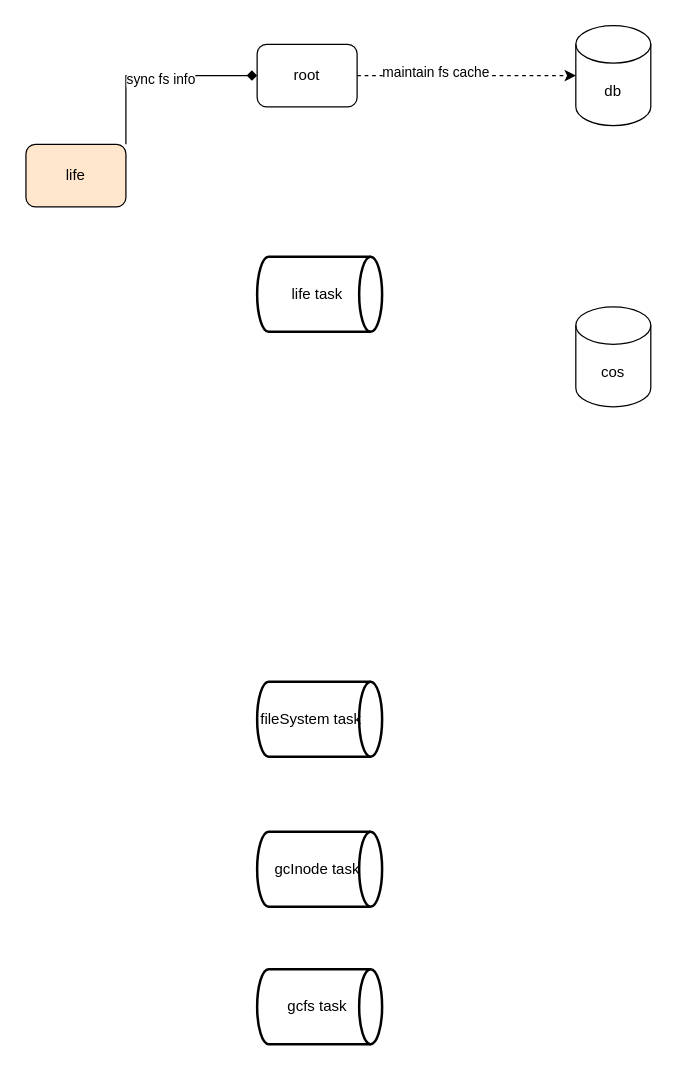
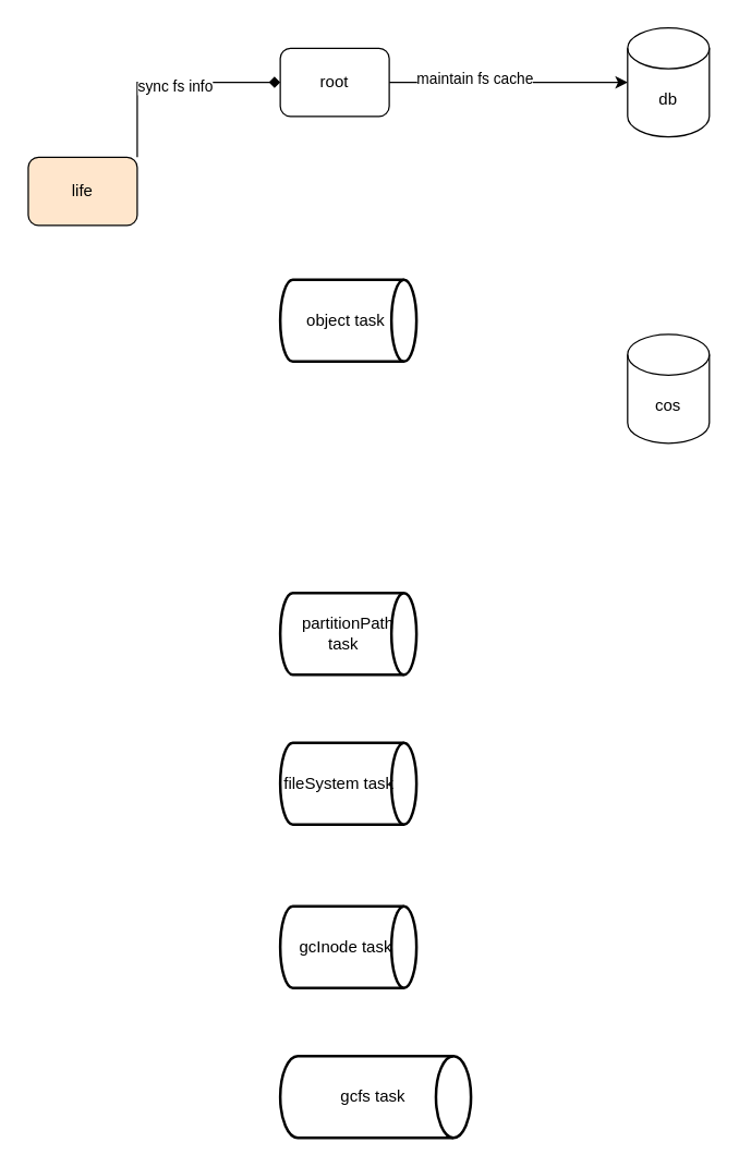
  <mxCell id="0" />
  <mxCell id="1" parent="0" />
  <mxCell id="2" style="edgeStyle=orthogonalEdgeStyle;rounded=0;orthogonalLoop=1;jettySize=auto;html=1;exitX=1;exitY=0;exitDx=0;exitDy=0;entryX=0;entryY=0.5;entryDx=0;entryDy=0;endArrow=diamond;" edge="1" parent="1" source="4" target="7"><mxGeometry relative="1" as="geometry" /></mxCell>
  <mxCell id="3" value="sync fs info" style="edgeLabel;html=1;align=center;verticalAlign=middle;resizable=0;points=[];" vertex="1" connectable="0" parent="2"><mxGeometry x="0.025" y="-2" relative="1" as="geometry"><mxPoint as="offset" /></mxGeometry></mxCell>
  <mxCell id="4" value="life" style="rounded=1;whiteSpace=wrap;html=1;fillColor=#ffe6cc;" parent="1" vertex="1"><mxGeometry x="20" y="115" width="80" height="50" as="geometry" /></mxCell>
- <mxCell id="5" style="edgeStyle=orthogonalEdgeStyle;rounded=0;orthogonalLoop=1;jettySize=auto;html=1;exitX=1;exitY=0.5;exitDx=0;exitDy=0;entryX=0;entryY=0.5;entryDx=0;entryDy=0;entryPerimeter=0;dashed=1;" edge="1" parent="1" source="7" target="8"><mxGeometry relative="1" as="geometry" /></mxCell>
+ <mxCell id="5" style="edgeStyle=orthogonalEdgeStyle;rounded=0;orthogonalLoop=1;jettySize=auto;html=1;exitX=1;exitY=0.5;exitDx=0;exitDy=0;entryX=0;entryY=0.5;entryDx=0;entryDy=0;entryPerimeter=0;" edge="1" parent="1" source="7" target="8"><mxGeometry relative="1" as="geometry" /></mxCell>
  <mxCell id="6" value="maintain fs cache" style="edgeLabel;html=1;align=center;verticalAlign=middle;resizable=0;points=[];" vertex="1" connectable="0" parent="5"><mxGeometry x="-0.291" y="3" relative="1" as="geometry"><mxPoint as="offset" /></mxGeometry></mxCell>
  <mxCell id="7" value="root" style="rounded=1;whiteSpace=wrap;html=1;" vertex="1" parent="1"><mxGeometry x="205" y="35" width="80" height="50" as="geometry" /></mxCell>
  <mxCell id="8" value="db" style="shape=cylinder3;whiteSpace=wrap;html=1;boundedLbl=1;backgroundOutline=1;size=15;" vertex="1" parent="1"><mxGeometry x="460" y="20" width="60" height="80" as="geometry" /></mxCell>
  <mxCell id="9" value="cos" style="shape=cylinder3;whiteSpace=wrap;html=1;boundedLbl=1;backgroundOutline=1;size=15;" vertex="1" parent="1"><mxGeometry x="460" y="245" width="60" height="80" as="geometry" /></mxCell>
- <mxCell id="10" value="life task&amp;nbsp;" style="strokeWidth=2;html=1;shape=mxgraph.flowchart.direct_data;whiteSpace=wrap;" vertex="1" parent="1"><mxGeometry x="205" y="205" width="100" height="60" as="geometry" /></mxCell>
+ <mxCell id="10" value="object task&amp;nbsp;" style="strokeWidth=2;html=1;shape=mxgraph.flowchart.direct_data;whiteSpace=wrap;" vertex="1" parent="1"><mxGeometry x="205" y="205" width="100" height="60" as="geometry" /></mxCell>
+ <mxCell id="11" value="partitionPath task&amp;nbsp;&amp;nbsp;" style="strokeWidth=2;html=1;shape=mxgraph.flowchart.direct_data;whiteSpace=wrap;" vertex="1" parent="1"><mxGeometry x="205" y="435" width="100" height="60" as="geometry" /></mxCell>
  <mxCell id="12" value="fileSystem task&amp;nbsp; &amp;nbsp;&amp;nbsp;" style="strokeWidth=2;html=1;shape=mxgraph.flowchart.direct_data;whiteSpace=wrap;" vertex="1" parent="1"><mxGeometry x="205" y="545" width="100" height="60" as="geometry" /></mxCell>
  <mxCell id="13" value="gcInode task&amp;nbsp;" style="strokeWidth=2;html=1;shape=mxgraph.flowchart.direct_data;whiteSpace=wrap;" vertex="1" parent="1"><mxGeometry x="205" y="665" width="100" height="60" as="geometry" /></mxCell>
- <mxCell id="14" value="gcfs task&amp;nbsp;" style="strokeWidth=2;html=1;shape=mxgraph.flowchart.direct_data;whiteSpace=wrap;" vertex="1" parent="1"><mxGeometry x="205" y="775" width="100" height="60" as="geometry" /></mxCell>
+ <mxCell id="14" value="gcfs task&amp;nbsp;" style="strokeWidth=2;html=1;shape=mxgraph.flowchart.direct_data;whiteSpace=wrap;" vertex="1" parent="1"><mxGeometry x="205" y="775" width="140" height="60" as="geometry" /></mxCell>
